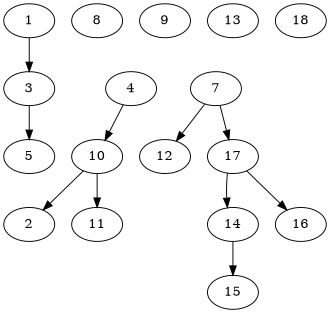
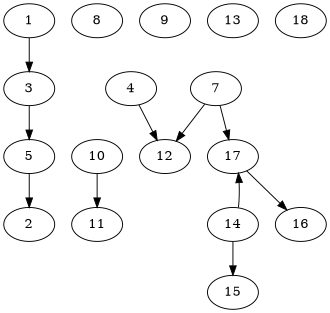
  digraph {
    edge [weight=2]
    1
    3
    5
    2
    4
    10
    11
    7
    12
    17
    14
    16
    8
    9
    13
    15
    18
    1 -> 3
    3 -> 5
-   10 -> 2
-   4 -> 10
+   5 -> 2
+   4 -> 12
    10 -> 11
    7 -> 12
    7 -> 17
-   17 -> 14
+   14 -> 17
    17 -> 16
    14 -> 15
  }
